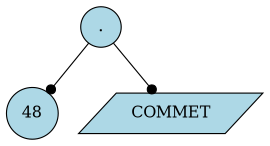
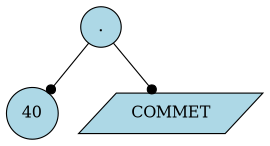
  digraph {
    fontname="DejaVu Serif"
    node [style=filled fillcolor=lightblue shape=circle fontname="DejaVu Serif"]
    edge [arrowhead=dot fontname="DejaVu Serif"]
    n1 [label="."]
-   n2 [label=48]
+   n2 [label=40]
    n3 [label=COMMET shape=parallelogram]
    n1 -> n2
    n1 -> n3
  }
